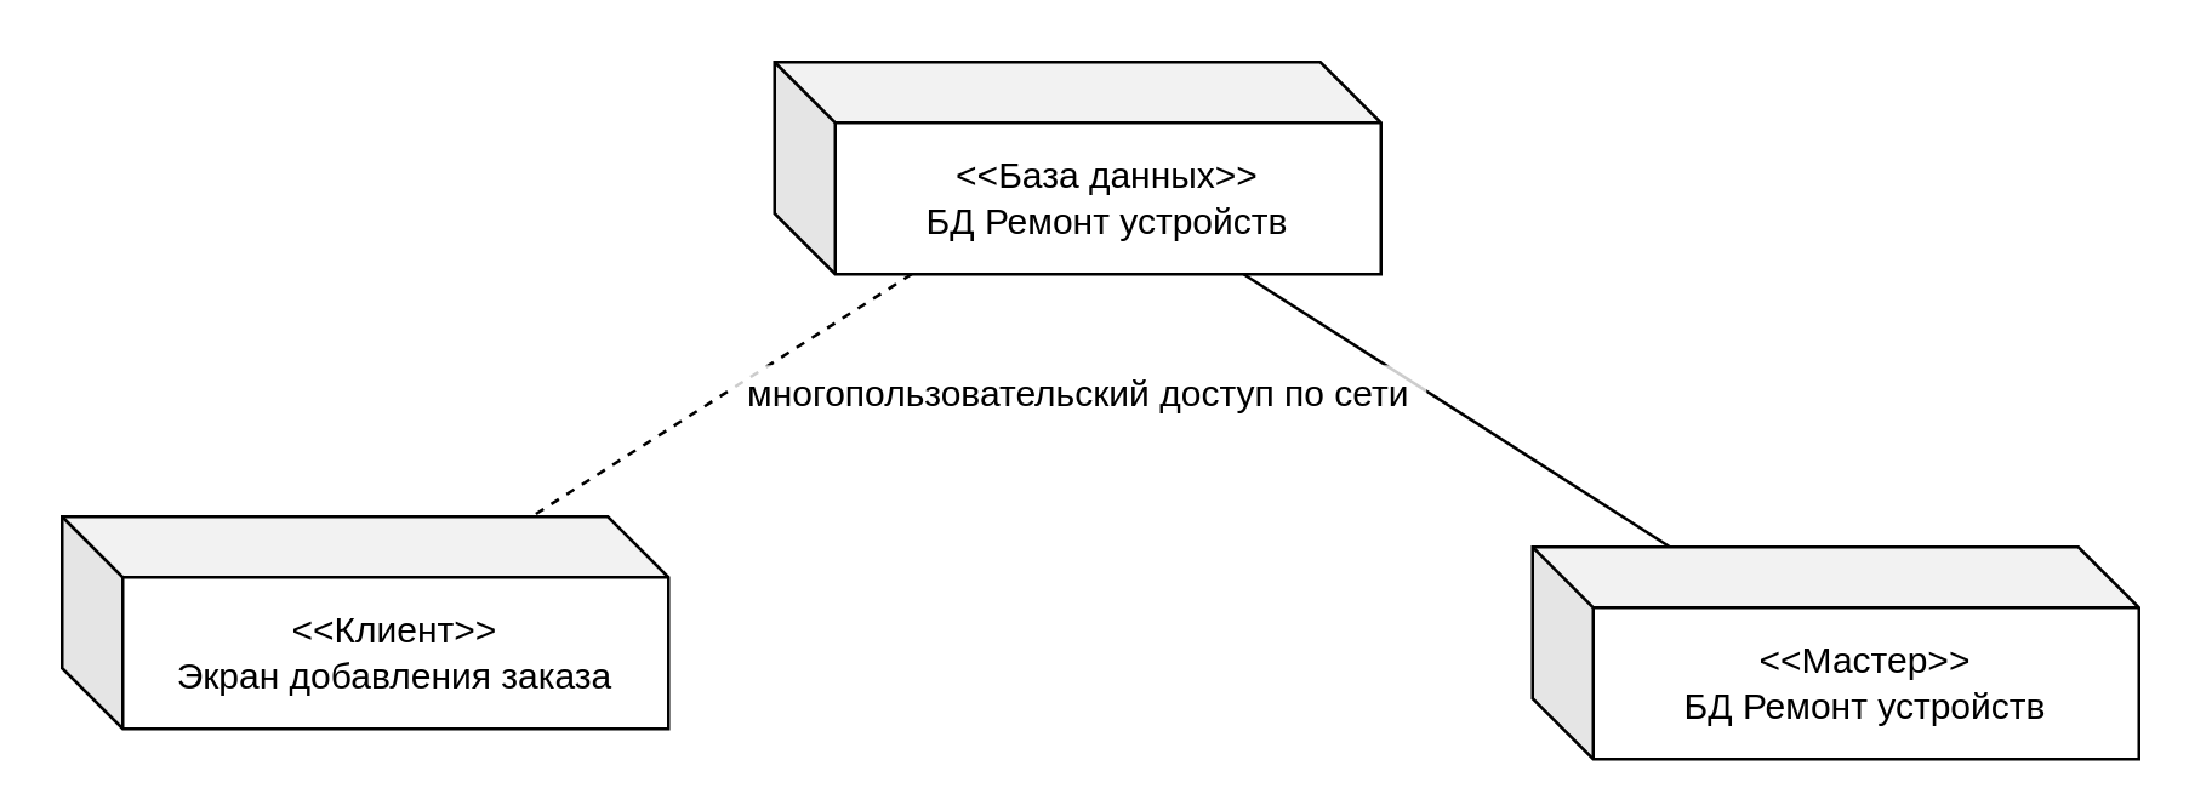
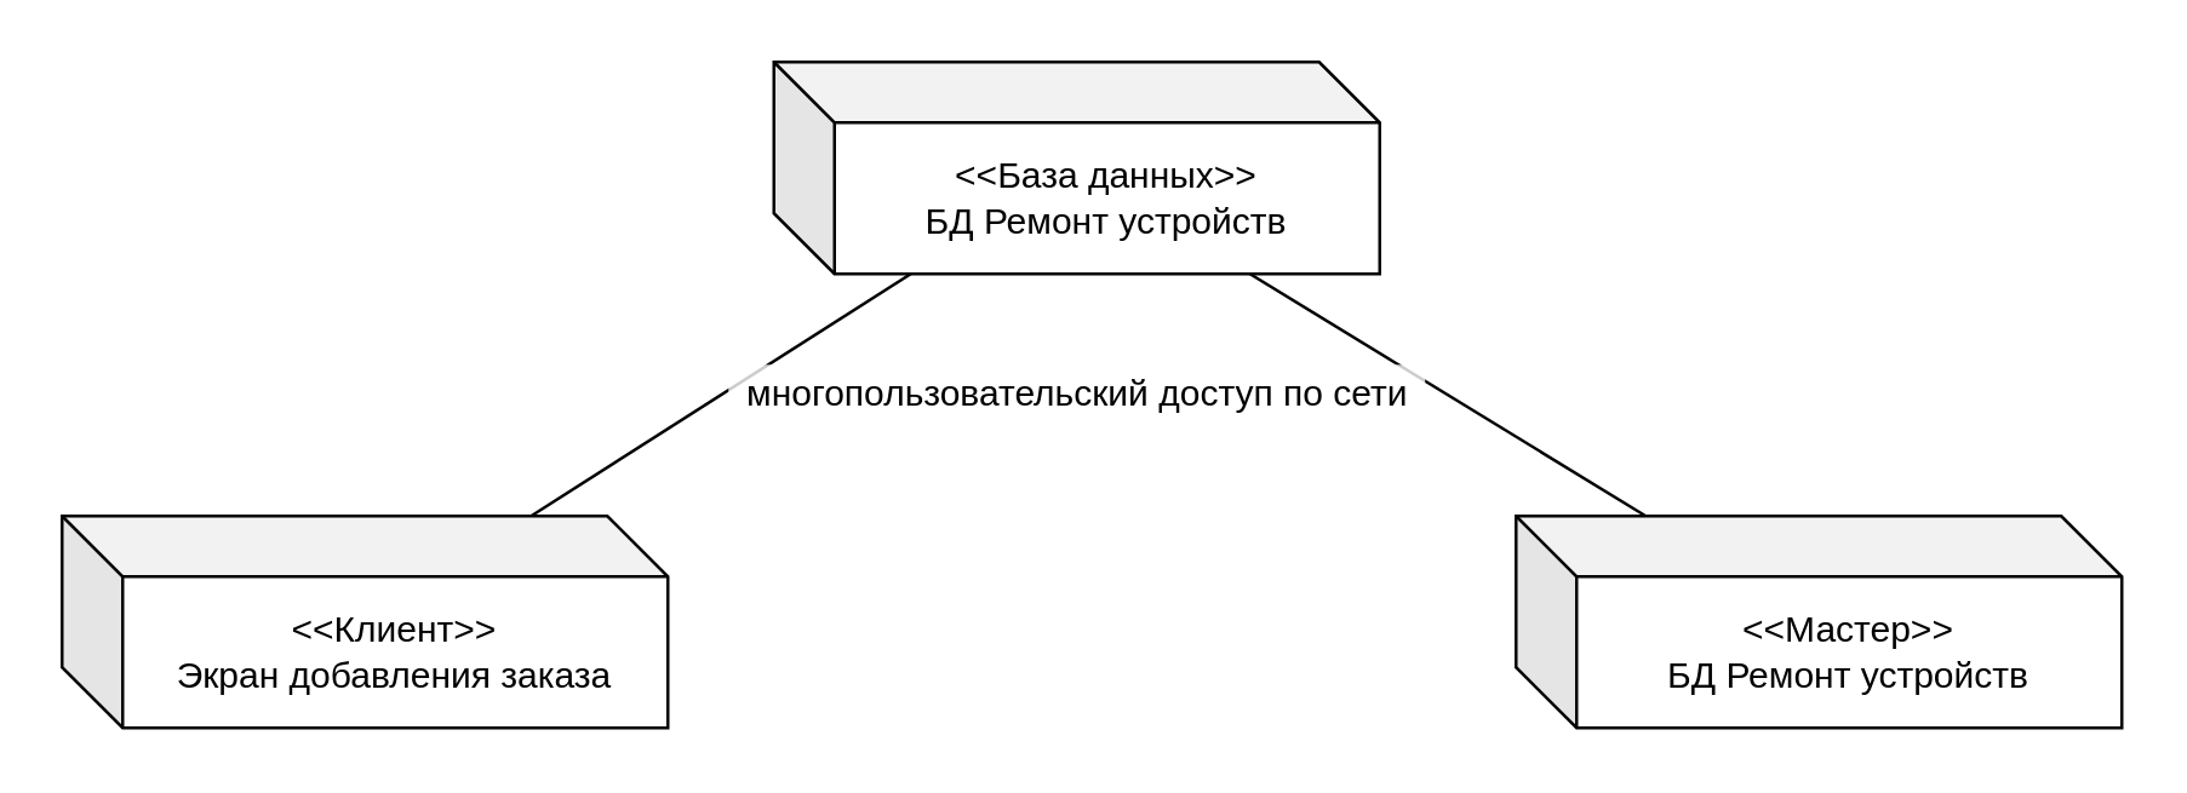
  <mxCell id="0" />
  <mxCell id="1" parent="0" />
  <mxCell id="2" style="rounded=0;orthogonalLoop=1;jettySize=auto;html=1;endArrow=none;endFill=0;" edge="1" parent="1" source="4" target="6"><mxGeometry relative="1" as="geometry" /></mxCell>
- <mxCell id="3" style="edgeStyle=none;rounded=0;orthogonalLoop=1;jettySize=auto;html=1;endArrow=none;endFill=0;dashed=1;" edge="1" parent="1" source="4" target="7"><mxGeometry relative="1" as="geometry" /></mxCell>
+ <mxCell id="3" style="edgeStyle=none;rounded=0;orthogonalLoop=1;jettySize=auto;html=1;endArrow=none;endFill=0;" edge="1" parent="1" source="4" target="7"><mxGeometry relative="1" as="geometry" /></mxCell>
  <mxCell id="4" value="&amp;lt;&amp;lt;База данных&amp;gt;&amp;gt;&lt;br&gt;БД Ремонт устройств" style="shape=cube;whiteSpace=wrap;html=1;boundedLbl=1;backgroundOutline=1;darkOpacity=0.05;darkOpacity2=0.1;" vertex="1" parent="1"><mxGeometry x="255" y="20" width="200" height="70" as="geometry" /></mxCell>
  <mxCell id="5" value="многопользовательский доступ по сети" style="text;html=1;align=center;verticalAlign=middle;resizable=0;points=[];autosize=1;fillColor=#ffffff;fillOpacity=80;" vertex="1" parent="1"><mxGeometry x="240" y="120" width="230" height="20" as="geometry" /></mxCell>
- <mxCell id="6" value="&amp;lt;&amp;lt;Мастер&amp;gt;&amp;gt;&lt;br&gt;БД Ремонт устройств" style="shape=cube;whiteSpace=wrap;html=1;boundedLbl=1;backgroundOutline=1;darkOpacity=0.05;darkOpacity2=0.1;" vertex="1" parent="1"><mxGeometry x="505" y="180" width="200" height="70" as="geometry" /></mxCell>
+ <mxCell id="6" value="&amp;lt;&amp;lt;Мастер&amp;gt;&amp;gt;&lt;br&gt;БД Ремонт устройств" style="shape=cube;whiteSpace=wrap;html=1;boundedLbl=1;backgroundOutline=1;darkOpacity=0.05;darkOpacity2=0.1;" vertex="1" parent="1"><mxGeometry x="500" y="170" width="200" height="70" as="geometry" /></mxCell>
  <mxCell id="7" value="&amp;lt;&amp;lt;Клиент&amp;gt;&amp;gt;&lt;br&gt;Экран добавления заказа" style="shape=cube;whiteSpace=wrap;html=1;boundedLbl=1;backgroundOutline=1;darkOpacity=0.05;darkOpacity2=0.1;" vertex="1" parent="1"><mxGeometry x="20" y="170" width="200" height="70" as="geometry" /></mxCell>
